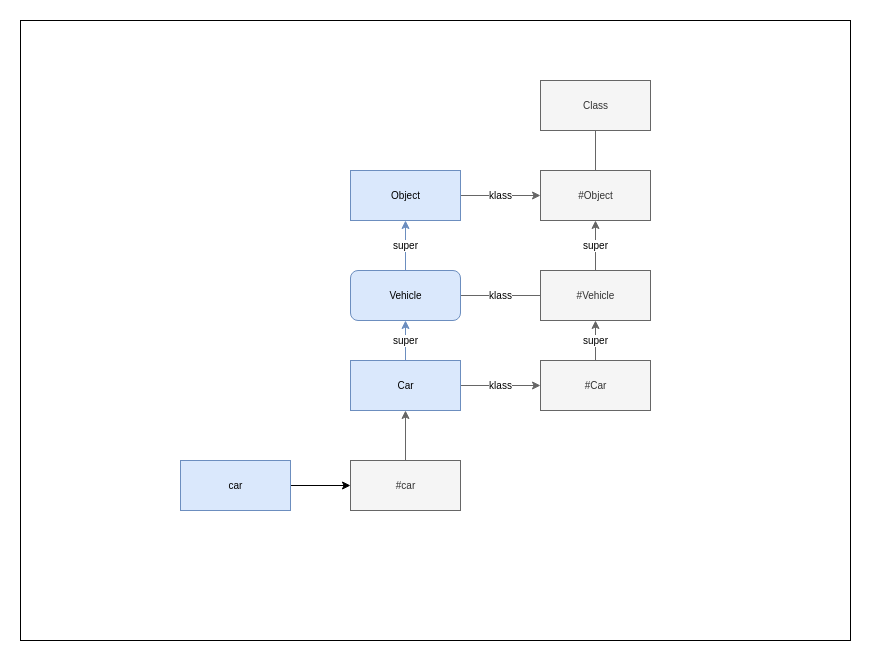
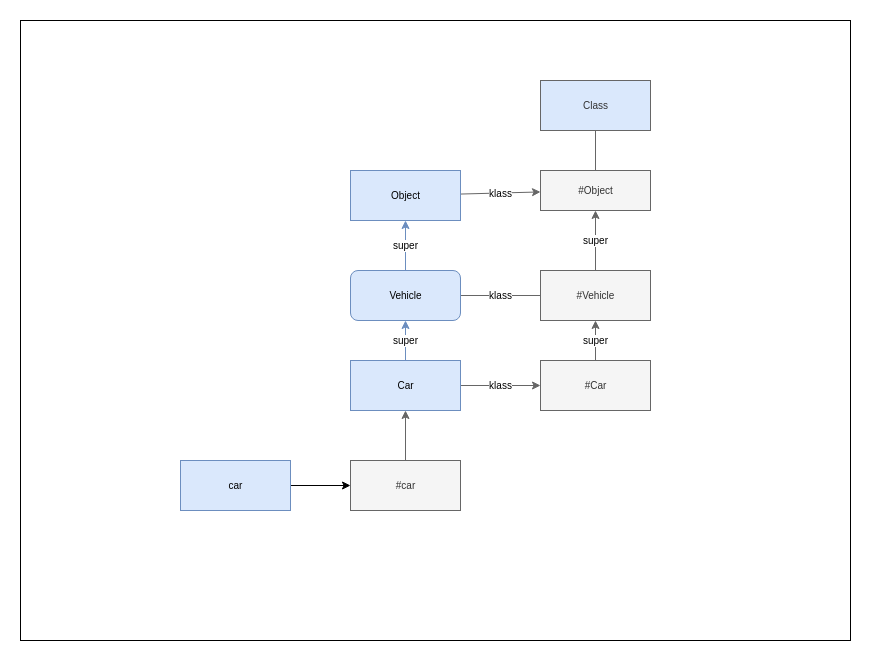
  <mxCell id="0" />
  <mxCell id="1" parent="0" />
  <mxCell id="2" value="" style="rounded=0;whiteSpace=wrap;html=1;" vertex="1" parent="1"><mxGeometry x="20" width="830" height="620" as="geometry" y="20" /></mxCell>
  <mxCell id="3" value="klass" style="edgeStyle=none;html=1;fontSize=10;fontStyle=0;fillColor=#f5f5f5;strokeColor=#666666;" parent="1" source="4" target="6" edge="1"><mxGeometry relative="1" as="geometry"><mxPoint as="offset" /></mxGeometry></mxCell>
  <mxCell id="4" value="&lt;span&gt;Object&lt;/span&gt;" style="html=1;fontSize=10;fontStyle=0;fillColor=#dae8fc;strokeColor=#6c8ebf;" parent="1" vertex="1"><mxGeometry x="350" y="170" width="110" height="50" as="geometry" /></mxCell>
  <mxCell id="5" value="" style="edgeStyle=none;html=1;fontSize=10;fontStyle=0;fillColor=#f5f5f5;strokeColor=#666666;endArrow=none;" parent="1" source="6" target="7" edge="1"><mxGeometry relative="1" as="geometry" /></mxCell>
- <mxCell id="6" value="&lt;span&gt;#Object&lt;/span&gt;" style="html=1;fontSize=10;fontStyle=0;fillColor=#f5f5f5;fontColor=#333333;strokeColor=#666666;" parent="1" vertex="1"><mxGeometry x="540" y="170" width="110" height="50" as="geometry" /></mxCell>
- <mxCell id="7" value="&lt;span&gt;Class&lt;/span&gt;" style="html=1;fontSize=10;fontStyle=0;fillColor=#f5f5f5;fontColor=#333333;strokeColor=#666666;" parent="1" vertex="1"><mxGeometry x="540" y="80" width="110" height="50" as="geometry" /></mxCell>
+ <mxCell id="6" value="&lt;span&gt;#Object&lt;/span&gt;" style="html=1;fontSize=10;fontStyle=0;fillColor=#f5f5f5;fontColor=#333333;strokeColor=#666666;" parent="1" vertex="1"><mxGeometry x="540" y="170" width="110" height="40" as="geometry" /></mxCell>
+ <mxCell id="7" value="&lt;span&gt;Class&lt;/span&gt;" style="html=1;fontSize=10;fontStyle=0;fillColor=#dae8fc;fontColor=#333333;strokeColor=#666666;" parent="1" vertex="1"><mxGeometry x="540" y="80" width="110" height="50" as="geometry" /></mxCell>
  <mxCell id="8" value="super" style="edgeStyle=none;html=1;fontSize=10;fontStyle=0;fillColor=#dae8fc;strokeColor=#6c8ebf;" parent="1" source="10" target="4" edge="1"><mxGeometry relative="1" as="geometry" /></mxCell>
  <mxCell id="9" value="klass" style="edgeStyle=none;html=1;fontSize=10;fontStyle=0;fillColor=#f5f5f5;strokeColor=#666666;endArrow=none;" parent="1" source="10" target="12" edge="1"><mxGeometry relative="1" as="geometry" /></mxCell>
  <mxCell id="10" value="&lt;span&gt;Vehicle&lt;/span&gt;" style="html=1;fontSize=10;fontStyle=0;fillColor=#dae8fc;strokeColor=#6c8ebf;rounded=1;" parent="1" vertex="1"><mxGeometry x="350" y="270" width="110" height="50" as="geometry" /></mxCell>
  <mxCell id="11" value="super" style="edgeStyle=none;html=1;fontSize=10;fontStyle=0;fillColor=#f5f5f5;strokeColor=#666666;" parent="1" source="12" target="6" edge="1"><mxGeometry relative="1" as="geometry" /></mxCell>
  <mxCell id="12" value="&lt;span&gt;#Vehicle&lt;/span&gt;" style="html=1;fontSize=10;fontStyle=0;fillColor=#f5f5f5;fontColor=#333333;strokeColor=#666666;" parent="1" vertex="1"><mxGeometry x="540" y="270" width="110" height="50" as="geometry" /></mxCell>
  <mxCell id="13" value="klass" style="edgeStyle=none;html=1;fontSize=10;fontStyle=0;fillColor=#f5f5f5;strokeColor=#666666;" parent="1" source="15" target="17" edge="1"><mxGeometry relative="1" as="geometry" /></mxCell>
  <mxCell id="14" value="super" style="edgeStyle=none;html=1;fontSize=10;fontStyle=0;fillColor=#dae8fc;strokeColor=#6c8ebf;" parent="1" source="15" target="10" edge="1"><mxGeometry relative="1" as="geometry" /></mxCell>
  <mxCell id="15" value="&lt;span&gt;Car&lt;/span&gt;" style="html=1;fontSize=10;fontStyle=0;fillColor=#dae8fc;strokeColor=#6c8ebf;" parent="1" vertex="1"><mxGeometry x="350" y="360" width="110" height="50" as="geometry" /></mxCell>
  <mxCell id="16" value="super" style="edgeStyle=none;html=1;fontSize=10;fontStyle=0;fillColor=#f5f5f5;strokeColor=#666666;" parent="1" source="17" target="12" edge="1"><mxGeometry relative="1" as="geometry" /></mxCell>
  <mxCell id="17" value="&lt;span&gt;#Car&lt;/span&gt;" style="html=1;fontSize=10;fontStyle=0;fillColor=#f5f5f5;fontColor=#333333;strokeColor=#666666;" parent="1" vertex="1"><mxGeometry x="540" y="360" width="110" height="50" as="geometry" /></mxCell>
  <mxCell id="18" value="" style="edgeStyle=none;html=1;fontSize=10;fontStyle=0" parent="1" source="19" target="21" edge="1"><mxGeometry relative="1" as="geometry" /></mxCell>
  <mxCell id="19" value="&lt;span&gt;car&lt;/span&gt;" style="html=1;fontSize=10;fontStyle=0;fillColor=#dae8fc;strokeColor=#6c8ebf;" parent="1" vertex="1"><mxGeometry x="180" y="460" width="110" height="50" as="geometry" /></mxCell>
  <mxCell id="20" value="" style="edgeStyle=none;html=1;fontSize=10;fontStyle=0;fillColor=#f5f5f5;strokeColor=#666666;" parent="1" source="21" target="15" edge="1"><mxGeometry relative="1" as="geometry" /></mxCell>
  <mxCell id="21" value="&lt;span&gt;#car&lt;/span&gt;" style="html=1;fontSize=10;fontStyle=0;fillColor=#f5f5f5;strokeColor=#666666;fontColor=#333333;" parent="1" vertex="1"><mxGeometry x="350" y="460" width="110" height="50" as="geometry" /></mxCell>
